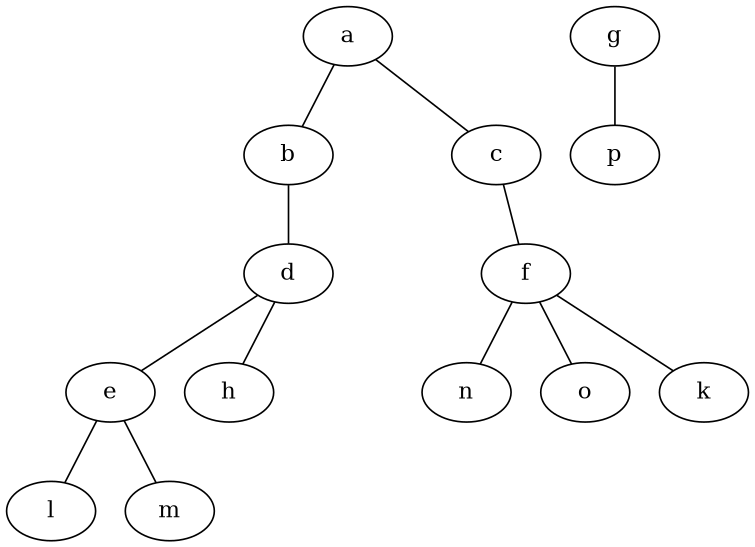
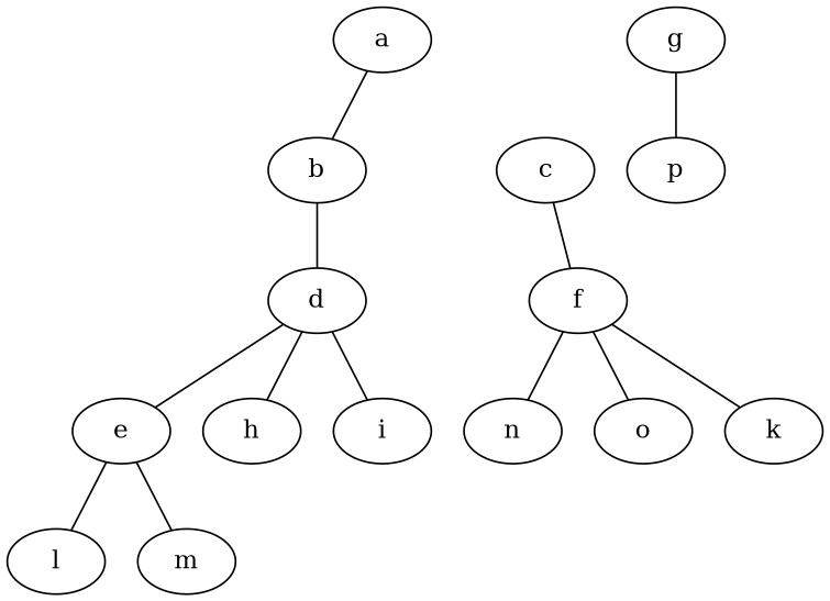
  graph {
    a
    b
    c
    d
    f
    e
    h
+   i
    l
    m
    n
    o
    k
    g
    p
    a -- b
-   a -- c
    b -- d
    c -- f
    d -- e
    d -- h
+   d -- i
    f -- n
    f -- o
    f -- k
    e -- l
    e -- m
    g -- p
  }
